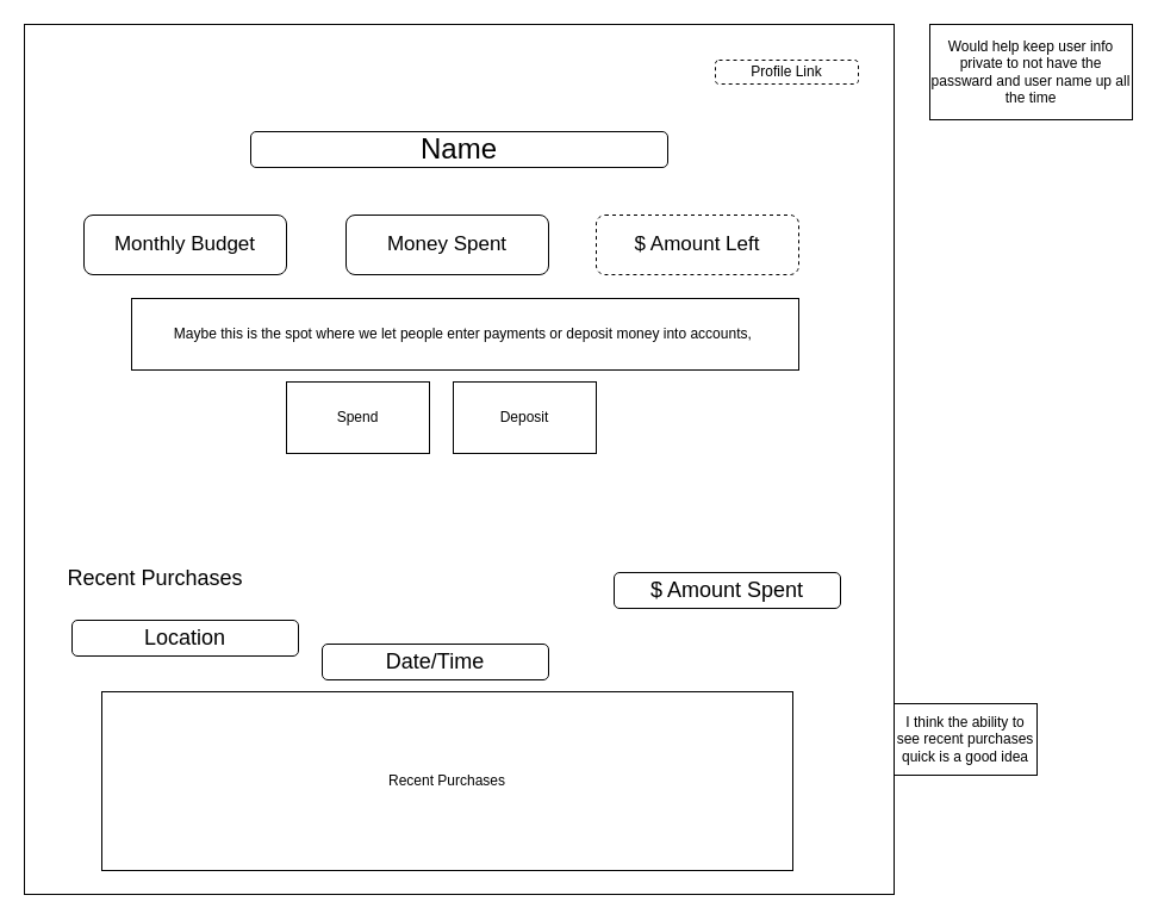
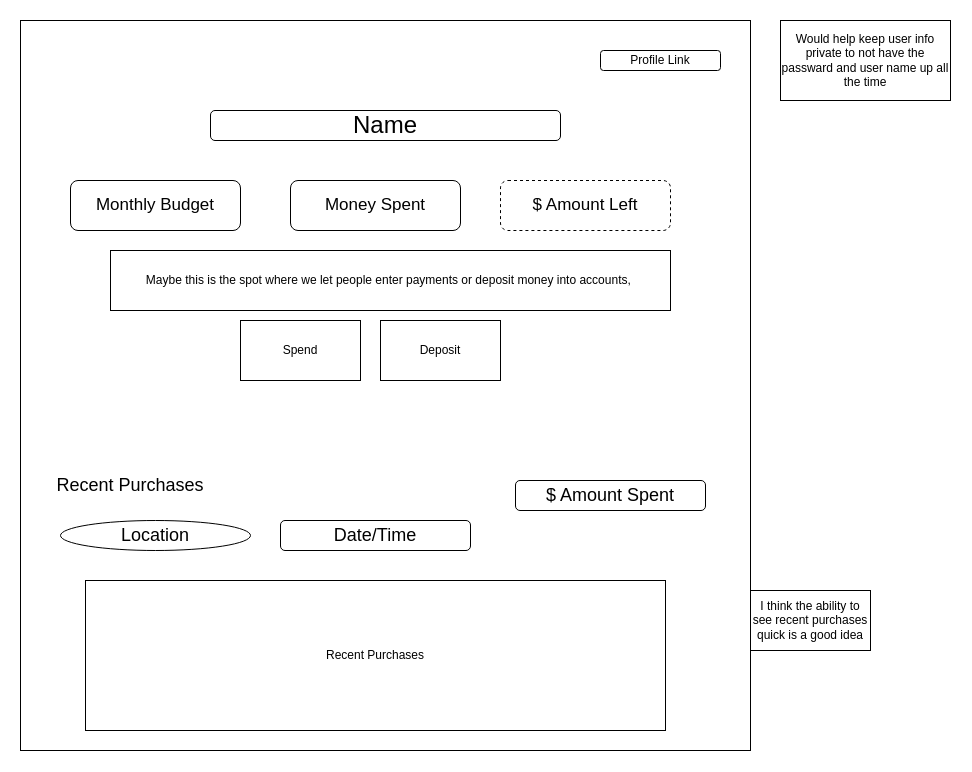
  <mxCell id="0" />
  <mxCell id="1" parent="0" />
  <mxCell id="2" value="" style="whiteSpace=wrap;html=1;aspect=fixed;expand=1;resizeHeight=1;imageAspect=1;" parent="1" vertex="1"><mxGeometry x="20" y="20" width="730" height="730" as="geometry" /></mxCell>
  <mxCell id="3" value="&lt;font style=&quot;font-size: 24px&quot;&gt;Name&lt;/font&gt;" style="rounded=1;whiteSpace=wrap;html=1;" parent="1" vertex="1"><mxGeometry x="210" y="110" width="350" height="30" as="geometry" /></mxCell>
- <mxCell id="4" value="Profile Link" style="rounded=1;whiteSpace=wrap;html=1;dashed=1;" parent="1" vertex="1"><mxGeometry x="600" y="50" width="120" height="20" as="geometry" /></mxCell>
+ <mxCell id="4" value="Profile Link" style="rounded=1;whiteSpace=wrap;html=1;" parent="1" vertex="1"><mxGeometry x="600" y="50" width="120" height="20" as="geometry" /></mxCell>
  <mxCell id="5" value="&lt;font style=&quot;font-size: 18px&quot;&gt;Recent Purchases&lt;/font&gt;" style="text;html=1;strokeColor=none;fillColor=none;align=center;verticalAlign=middle;whiteSpace=wrap;rounded=0;" parent="1" vertex="1"><mxGeometry x="40" y="450" width="180" height="70" as="geometry" /></mxCell>
- <mxCell id="6" value="&lt;font style=&quot;font-size: 18px&quot;&gt;Location&lt;/font&gt;" style="rounded=1;whiteSpace=wrap;html=1;" parent="1" vertex="1"><mxGeometry x="60" y="520" width="190" height="30" as="geometry" /></mxCell>
- <mxCell id="7" value="&lt;span style=&quot;font-size: 18px&quot;&gt;Date/Time&lt;/span&gt;" style="rounded=1;whiteSpace=wrap;html=1;" parent="1" vertex="1"><mxGeometry x="270" y="540" width="190" height="30" as="geometry" /></mxCell>
+ <mxCell id="6" value="&lt;font style=&quot;font-size: 18px&quot;&gt;Location&lt;/font&gt;" style="ellipse;whiteSpace=wrap;html=1;" parent="1" vertex="1"><mxGeometry x="60" y="520" width="190" height="30" as="geometry" /></mxCell>
+ <mxCell id="7" value="&lt;span style=&quot;font-size: 18px&quot;&gt;Date/Time&lt;/span&gt;" style="rounded=1;whiteSpace=wrap;html=1;" parent="1" vertex="1"><mxGeometry x="280" y="520" width="190" height="30" as="geometry" /></mxCell>
  <mxCell id="8" value="&lt;span style=&quot;font-size: 18px&quot;&gt;$ Amount Spent&lt;/span&gt;" style="rounded=1;whiteSpace=wrap;html=1;" parent="1" vertex="1"><mxGeometry x="515" y="480" width="190" height="30" as="geometry" /></mxCell>
  <mxCell id="9" value="Recent Purchases" style="rounded=0;whiteSpace=wrap;html=1;" parent="1" vertex="1"><mxGeometry x="85" y="580" width="580" height="150" as="geometry" /></mxCell>
  <mxCell id="10" value="&lt;font style=&quot;font-size: 17px&quot;&gt;Monthly Budget&lt;/font&gt;" style="rounded=1;whiteSpace=wrap;html=1;" parent="1" vertex="1"><mxGeometry x="70" y="180" width="170" height="50" as="geometry" /></mxCell>
  <mxCell id="11" value="&lt;span style=&quot;font-size: 17px&quot;&gt;Money Spent&lt;/span&gt;" style="rounded=1;whiteSpace=wrap;html=1;" parent="1" vertex="1"><mxGeometry x="290" y="180" width="170" height="50" as="geometry" /></mxCell>
  <mxCell id="12" value="&lt;span style=&quot;font-size: 17px&quot;&gt;$ Amount Left&lt;/span&gt;" style="rounded=1;whiteSpace=wrap;html=1;dashed=1;" parent="1" vertex="1"><mxGeometry x="500" y="180" width="170" height="50" as="geometry" /></mxCell>
  <mxCell id="13" value="Maybe this is the spot where we let people enter payments or deposit money into accounts,&amp;nbsp;" style="rounded=0;whiteSpace=wrap;html=1;" parent="1" vertex="1"><mxGeometry x="110" y="250" width="560" height="60" as="geometry" /></mxCell>
  <mxCell id="14" value="Spend" style="rounded=0;whiteSpace=wrap;html=1;" parent="1" vertex="1"><mxGeometry x="240" y="320" width="120" height="60" as="geometry" /></mxCell>
  <mxCell id="15" value="Deposit" style="rounded=0;whiteSpace=wrap;html=1;" parent="1" vertex="1"><mxGeometry x="380" y="320" width="120" height="60" as="geometry" /></mxCell>
  <mxCell id="16" value="I think the ability to see recent purchases quick is a good idea" style="rounded=0;whiteSpace=wrap;html=1;strokeColor=#000000;" parent="1" vertex="1"><mxGeometry x="750" y="590" width="120" height="60" as="geometry" /></mxCell>
  <mxCell id="17" value="Would help keep user info private to not have the passward and user name up all the time" style="rounded=0;whiteSpace=wrap;html=1;" vertex="1" parent="1"><mxGeometry x="780" y="20" width="170" height="80" as="geometry" /></mxCell>
